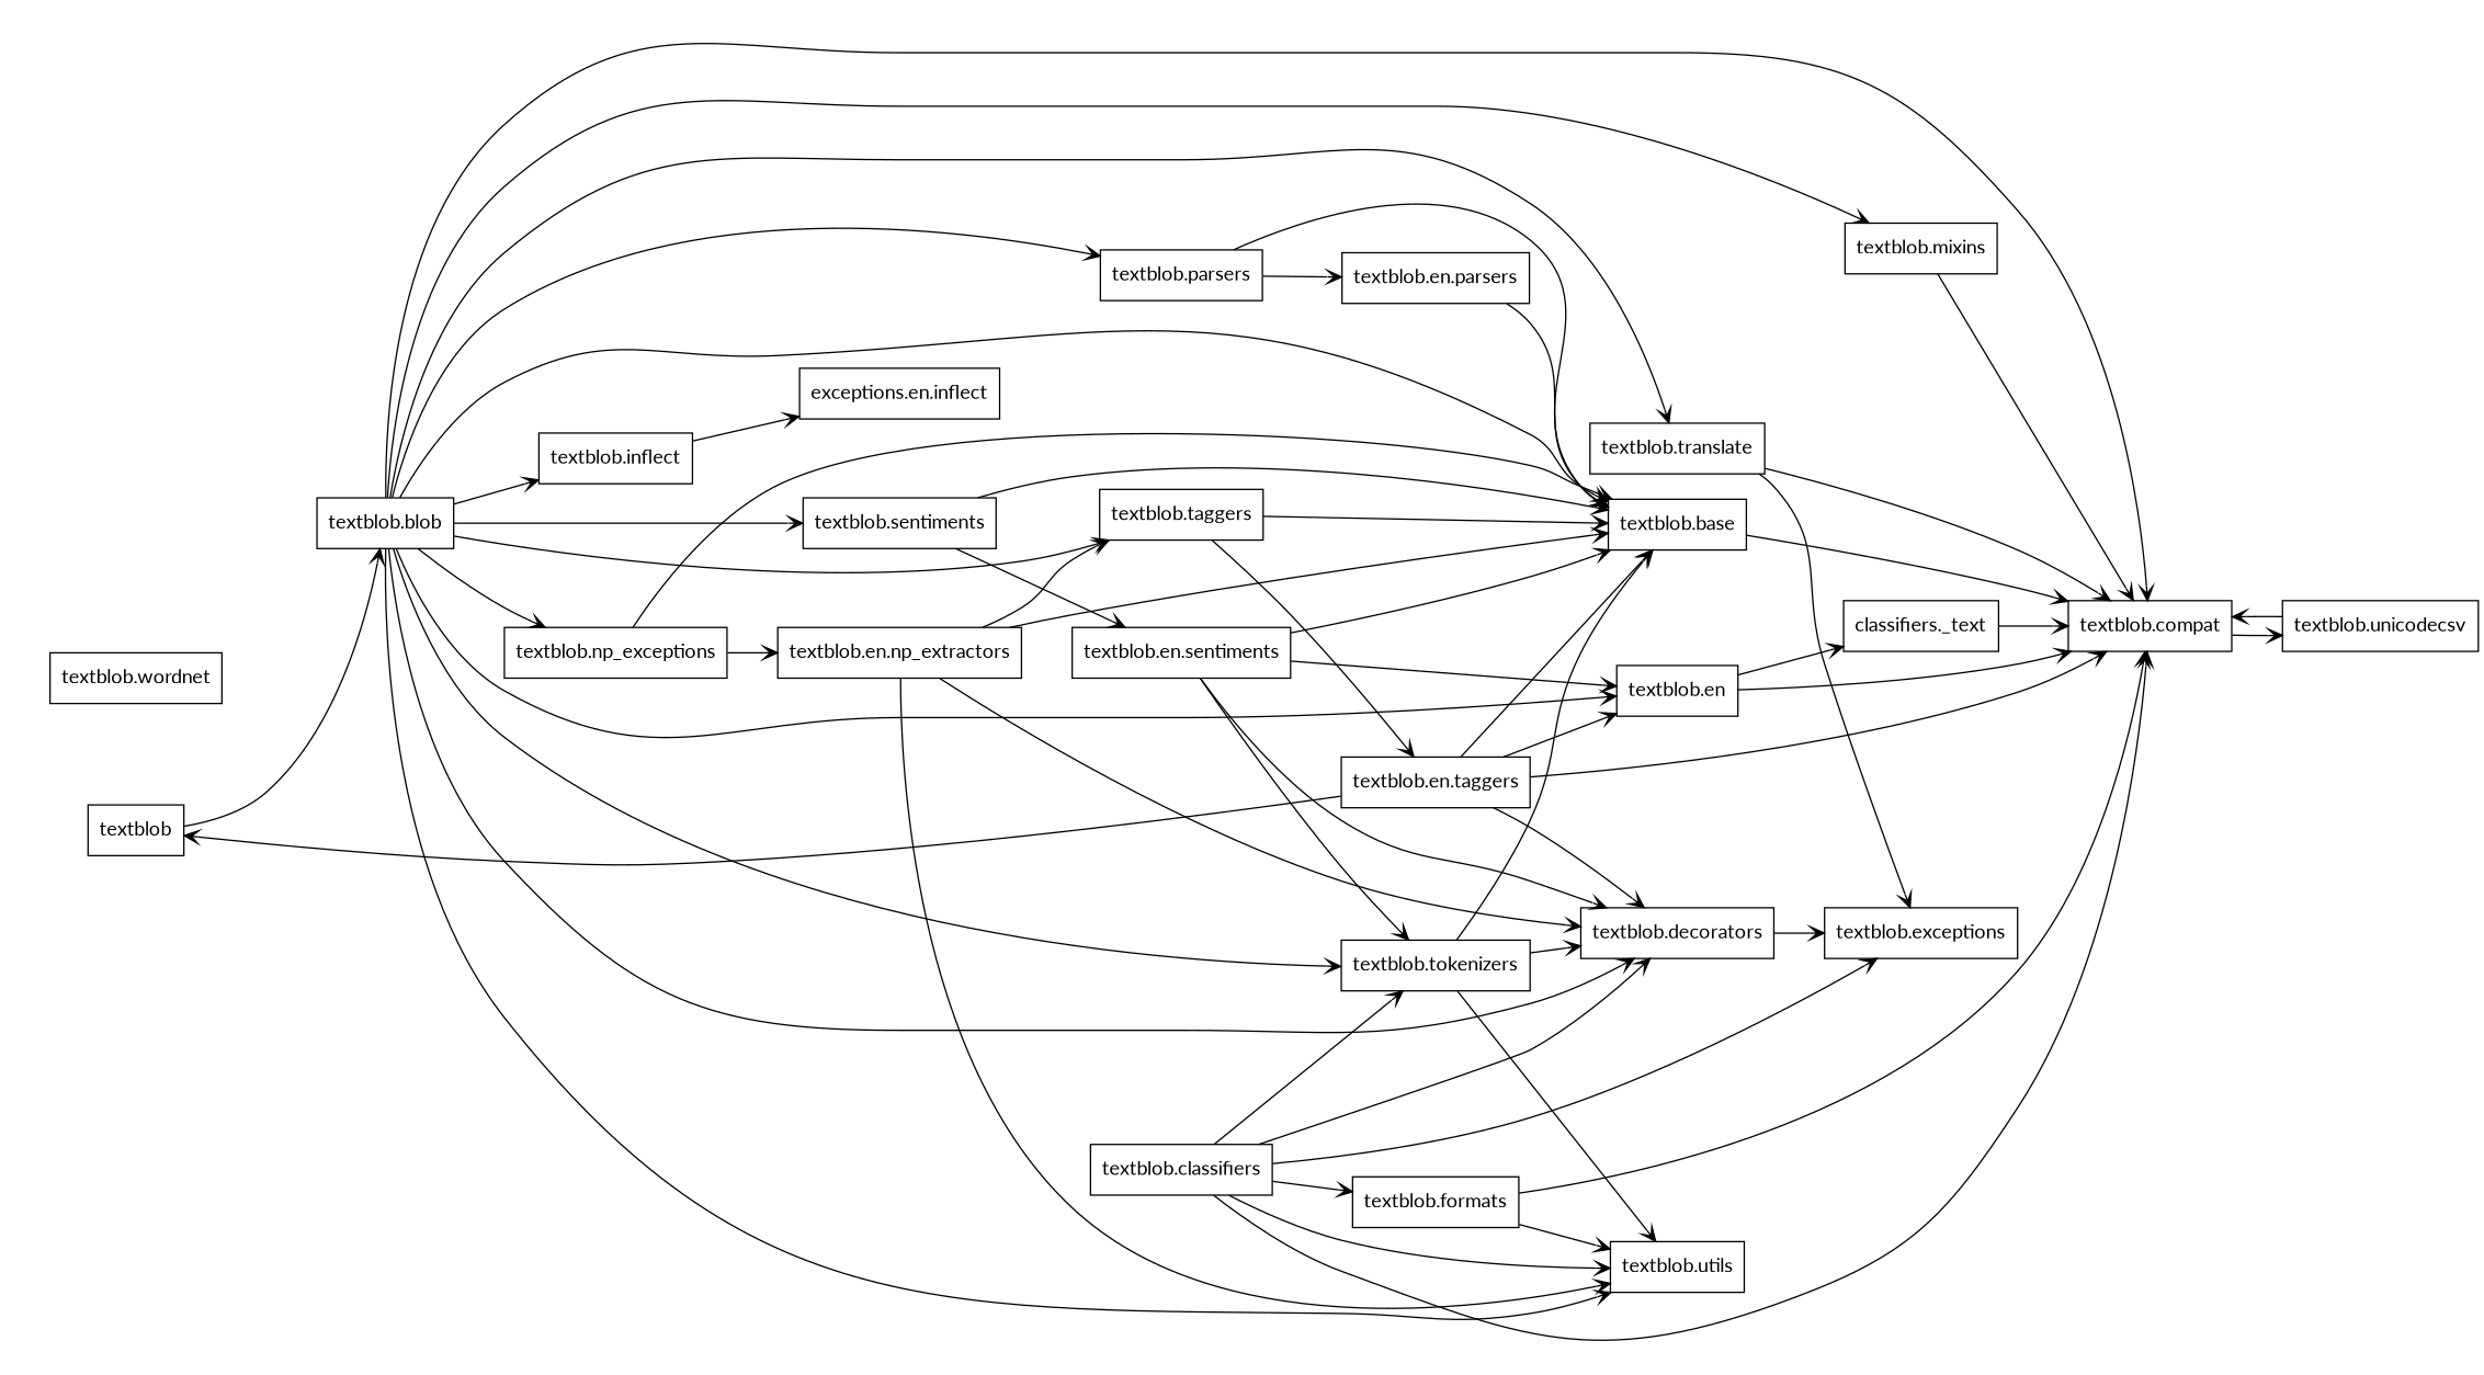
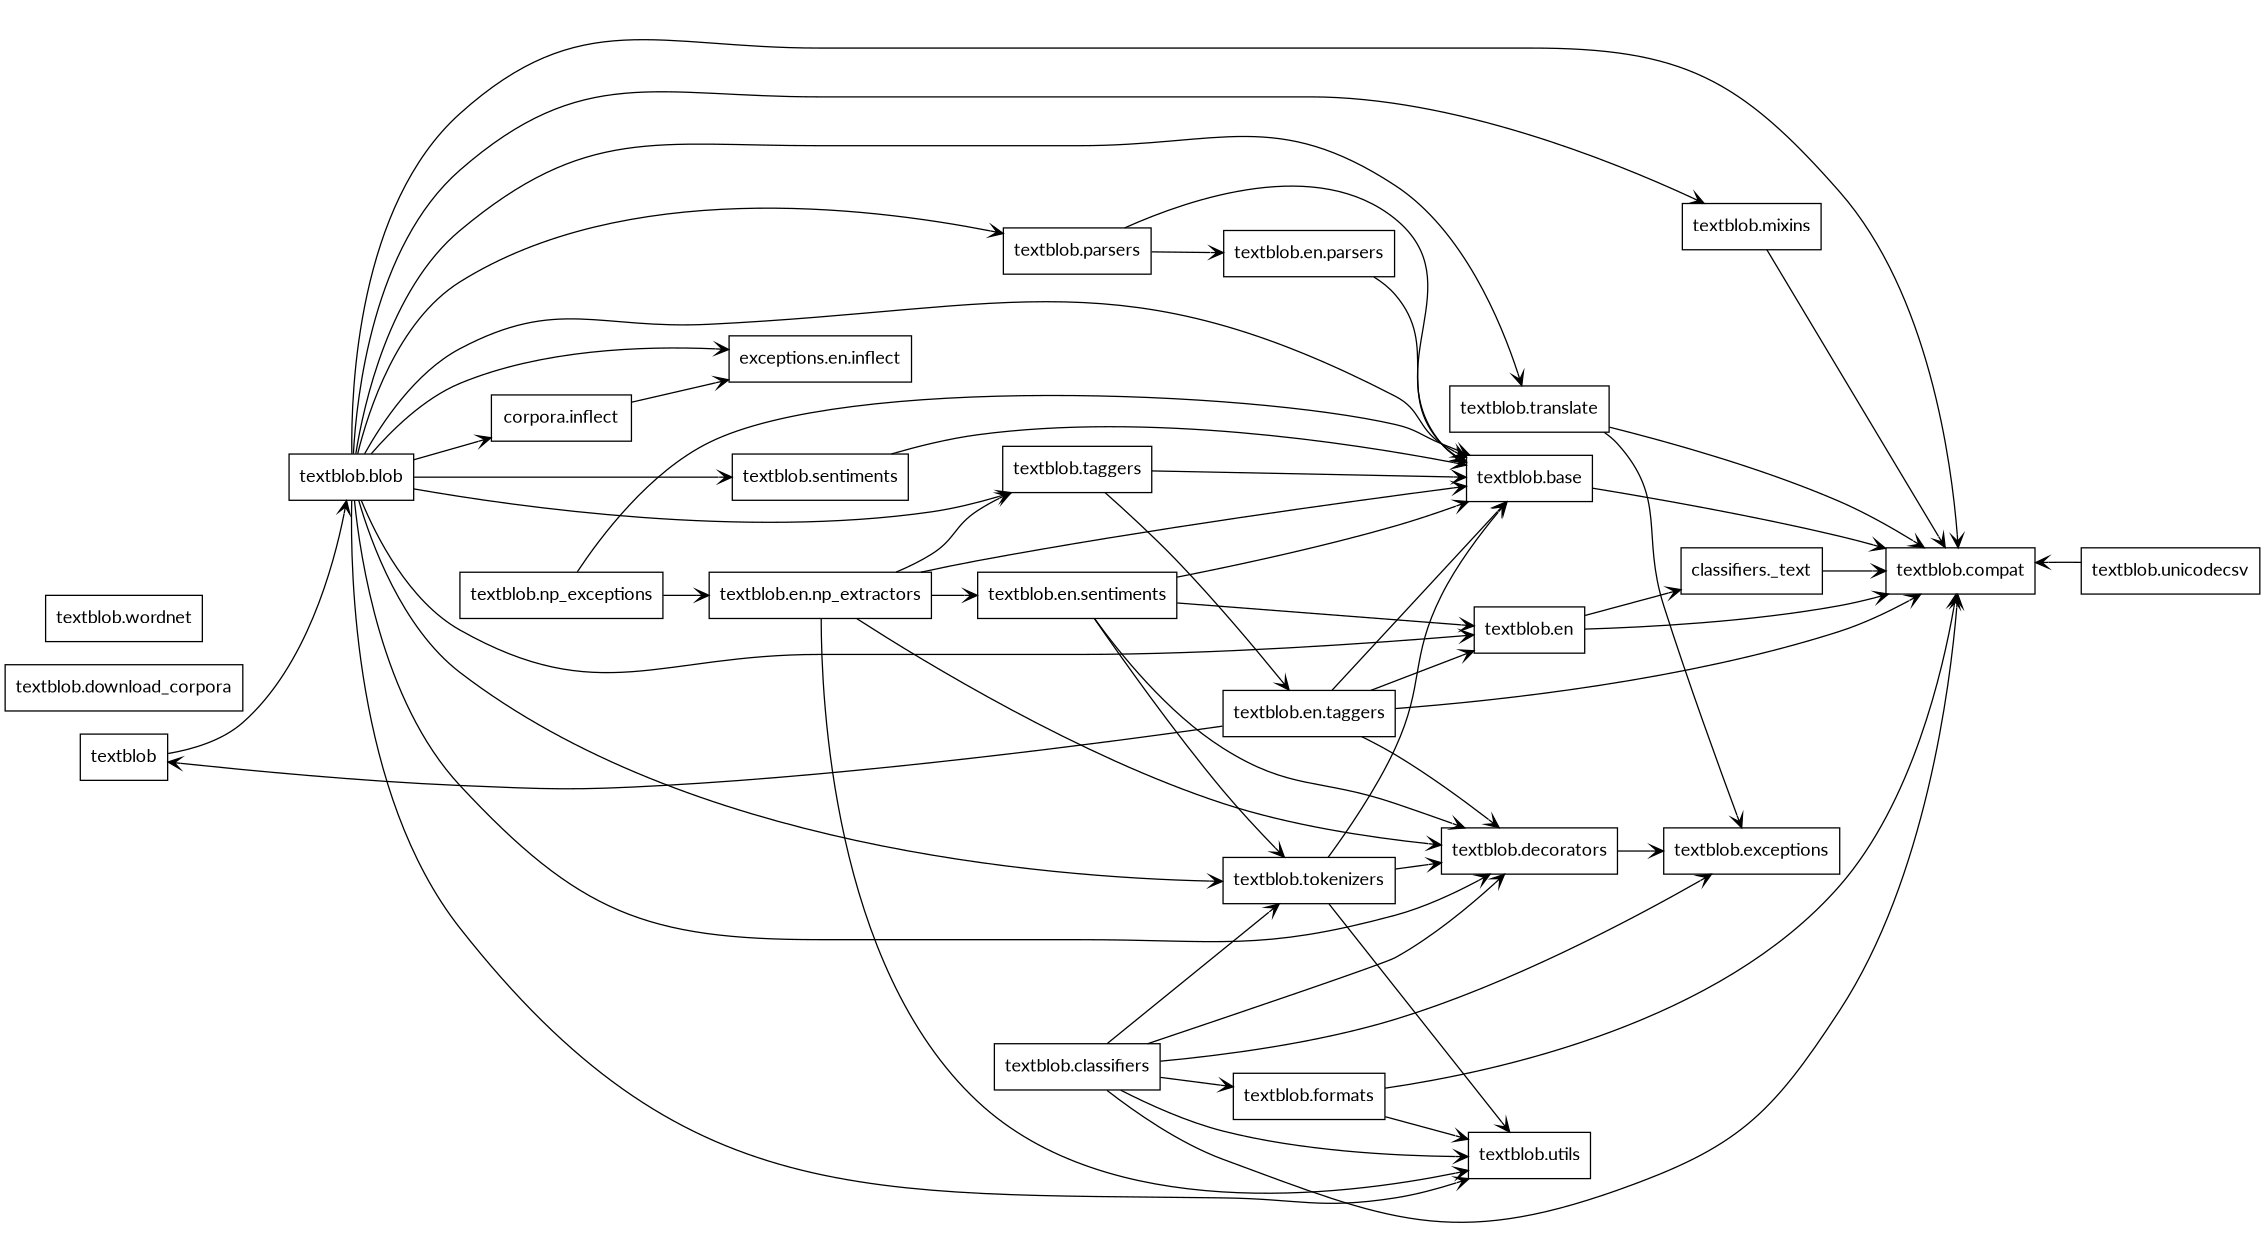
  digraph {
    fontname=Lato
    rankdir=LR
    node [color=black fontname=Lato shape=box style=solid]
    edge [arrowhead=open arrowtail=none fontname=Lato]
    n1 [label=textblob]
    n2 [label="textblob.blob"]
    n3 [label="textblob.compat"]
    n4 [label="textblob.base"]
    n5 [label="textblob.decorators"]
    n6 [label="textblob.en"]
-   n7 [label="textblob.inflect"]
+   n7 [label="corpora.inflect"]
    n8 [label="textblob.mixins"]
    n9 [label="textblob.np_exceptions"]
    n10 [label="textblob.parsers"]
    n11 [label="textblob.sentiments"]
    n12 [label="textblob.taggers"]
    n13 [label="textblob.tokenizers"]
    n14 [label="textblob.translate"]
    n15 [label="textblob.utils"]
    n16 [label="classifiers._text"]
    n17 [label="textblob.unicodecsv"]
    n18 [label="textblob.exceptions"]
    n19 [label="exceptions.en.inflect"]
    n20 [label="textblob.en.np_extractors"]
    n21 [label="textblob.en.parsers"]
    n22 [label="textblob.en.sentiments"]
    n23 [label="textblob.en.taggers"]
    n24 [label="textblob.classifiers"]
    n25 [label="textblob.formats"]
+   n26 [label="textblob.download_corpora"]
    n27 [label="textblob.wordnet"]
    n1 -> n2
    n2 -> n3
    n2 -> n4
    n2 -> n5
    n2 -> n6
    n2 -> n7
    n2 -> n8
-   n2 -> n9
+   n2 -> n19
    n2 -> n10
    n2 -> n11
    n2 -> n12
    n2 -> n13
    n2 -> n14
    n2 -> n15
-   n3 -> n17
    n4 -> n3
    n5 -> n18
    n6 -> n3
    n6 -> n16
    n7 -> n19
    n8 -> n3
    n9 -> n4
    n9 -> n20
    n10 -> n4
    n10 -> n21
    n11 -> n4
-   n11 -> n22
+   n20 -> n22
    n12 -> n4
    n12 -> n23
    n13 -> n4
    n13 -> n5
    n13 -> n15
    n14 -> n3
    n14 -> n18
    n16 -> n3
    n17 -> n3
    n20 -> n4
    n20 -> n5
    n20 -> n12
    n20 -> n15
    n21 -> n4
    n22 -> n4
    n22 -> n5
    n22 -> n6
    n22 -> n13
    n23 -> n1
    n23 -> n3
    n23 -> n4
    n23 -> n5
    n23 -> n6
    n24 -> n3
    n24 -> n5
    n24 -> n13
    n24 -> n15
    n24 -> n18
    n24 -> n25
    n25 -> n3
    n25 -> n15
  }
